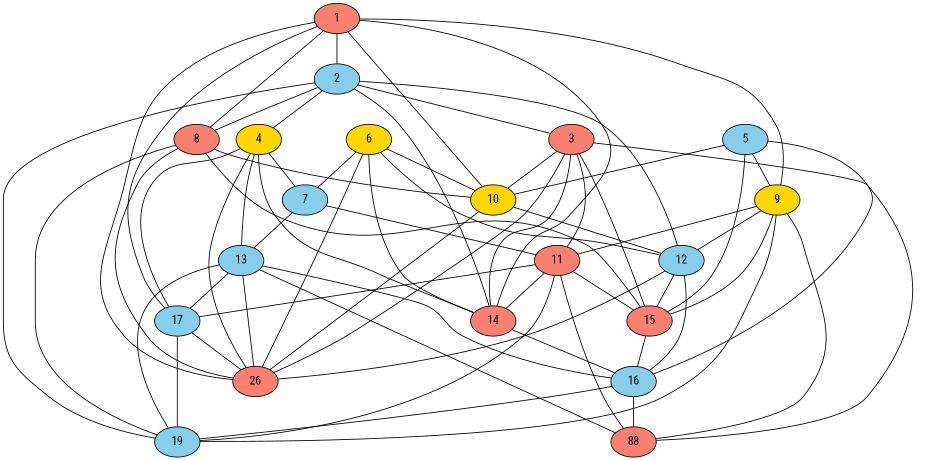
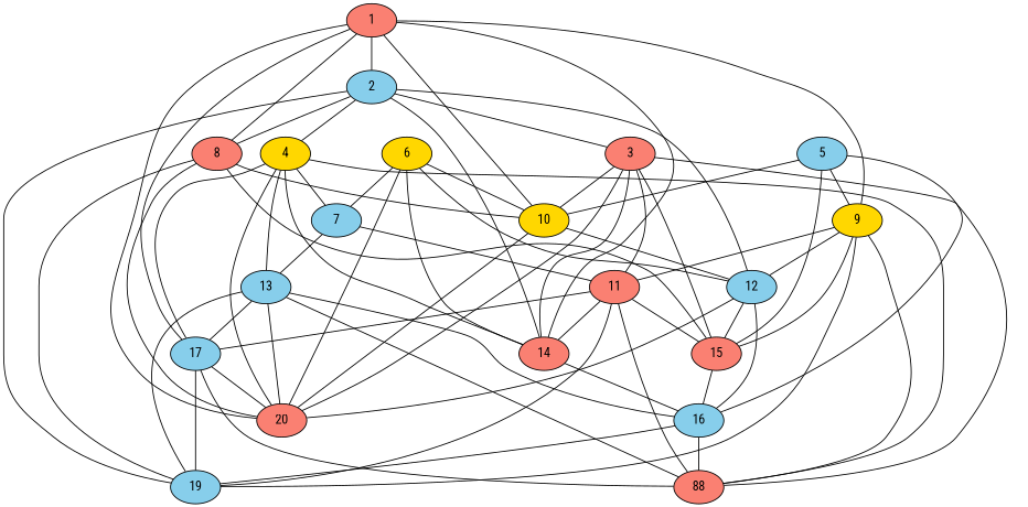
  graph {
    fontname="Roboto Condensed"
    node [fillcolor=skyblue fontname="Roboto Condensed" style=filled]
    edge [fontname="Roboto Condensed"]
    2
    1 [fillcolor=salmon]
    8 [fillcolor=salmon]
    9 [fillcolor=gold]
    10 [fillcolor=gold]
    14 [fillcolor=salmon]
    17
-   20 [fillcolor=salmon label=26]
+   20 [fillcolor=salmon]
    3 [fillcolor=salmon]
    4 [fillcolor=gold]
    12
    19
    15 [fillcolor=salmon]
    11 [fillcolor=salmon]
    n15 [fillcolor=salmon label=88]
    16
    7
    13
    5
    6 [fillcolor=gold]
    2 -- 8
    2 -- 14
    2 -- 3
    2 -- 4
    2 -- 12
    2 -- 19
    1 -- 2
    1 -- 8
    1 -- 9
    1 -- 10
    1 -- 14
    1 -- 17
    1 -- 20
    8 -- 10
    8 -- 20
    8 -- 19
    8 -- 15
    9 -- 12
    9 -- 19
    9 -- 15
    9 -- 11
    9 -- n15
    10 -- 20
    10 -- 12
    14 -- 16
    17 -- 20
    17 -- 19
+   17 -- n15
    3 -- 10
    3 -- 14
    3 -- 20
    3 -- 15
    3 -- 11
    3 -- n15
    4 -- 14
    4 -- 17
    4 -- 20
+   4 -- n15
    4 -- 7
    4 -- 13
    12 -- 20
    12 -- 15
    12 -- 16
    15 -- 16
    11 -- 14
    11 -- 17
    11 -- 19
    11 -- 15
    11 -- n15
    16 -- 19
    16 -- n15
    7 -- 11
    7 -- 13
    13 -- 17
    13 -- 20
    13 -- 19
    13 -- n15
    13 -- 16
    5 -- 9
    5 -- 10
    5 -- 15
    5 -- 16
    6 -- 10
    6 -- 14
    6 -- 20
    6 -- 12
    6 -- 7
  }
